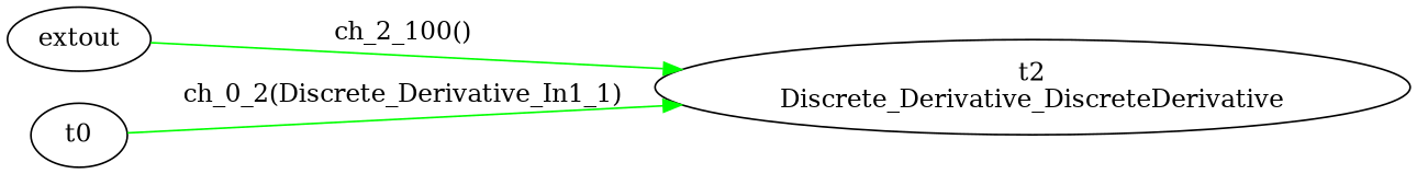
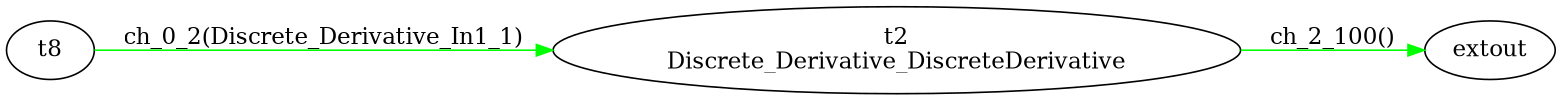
  digraph {
    rankdir=LR
    edge [color=green]
    n1 [label="t2\nDiscrete_Derivative_DiscreteDerivative"]
    n2 [label=extout]
-   t0
-   n2 -> n1 [label="ch_2_100()"]
+   t0 [label=t8]
+   n1 -> n2 [label="ch_2_100()"]
    t0 -> n1 [label="ch_0_2(Discrete_Derivative_In1_1)"]
  }
